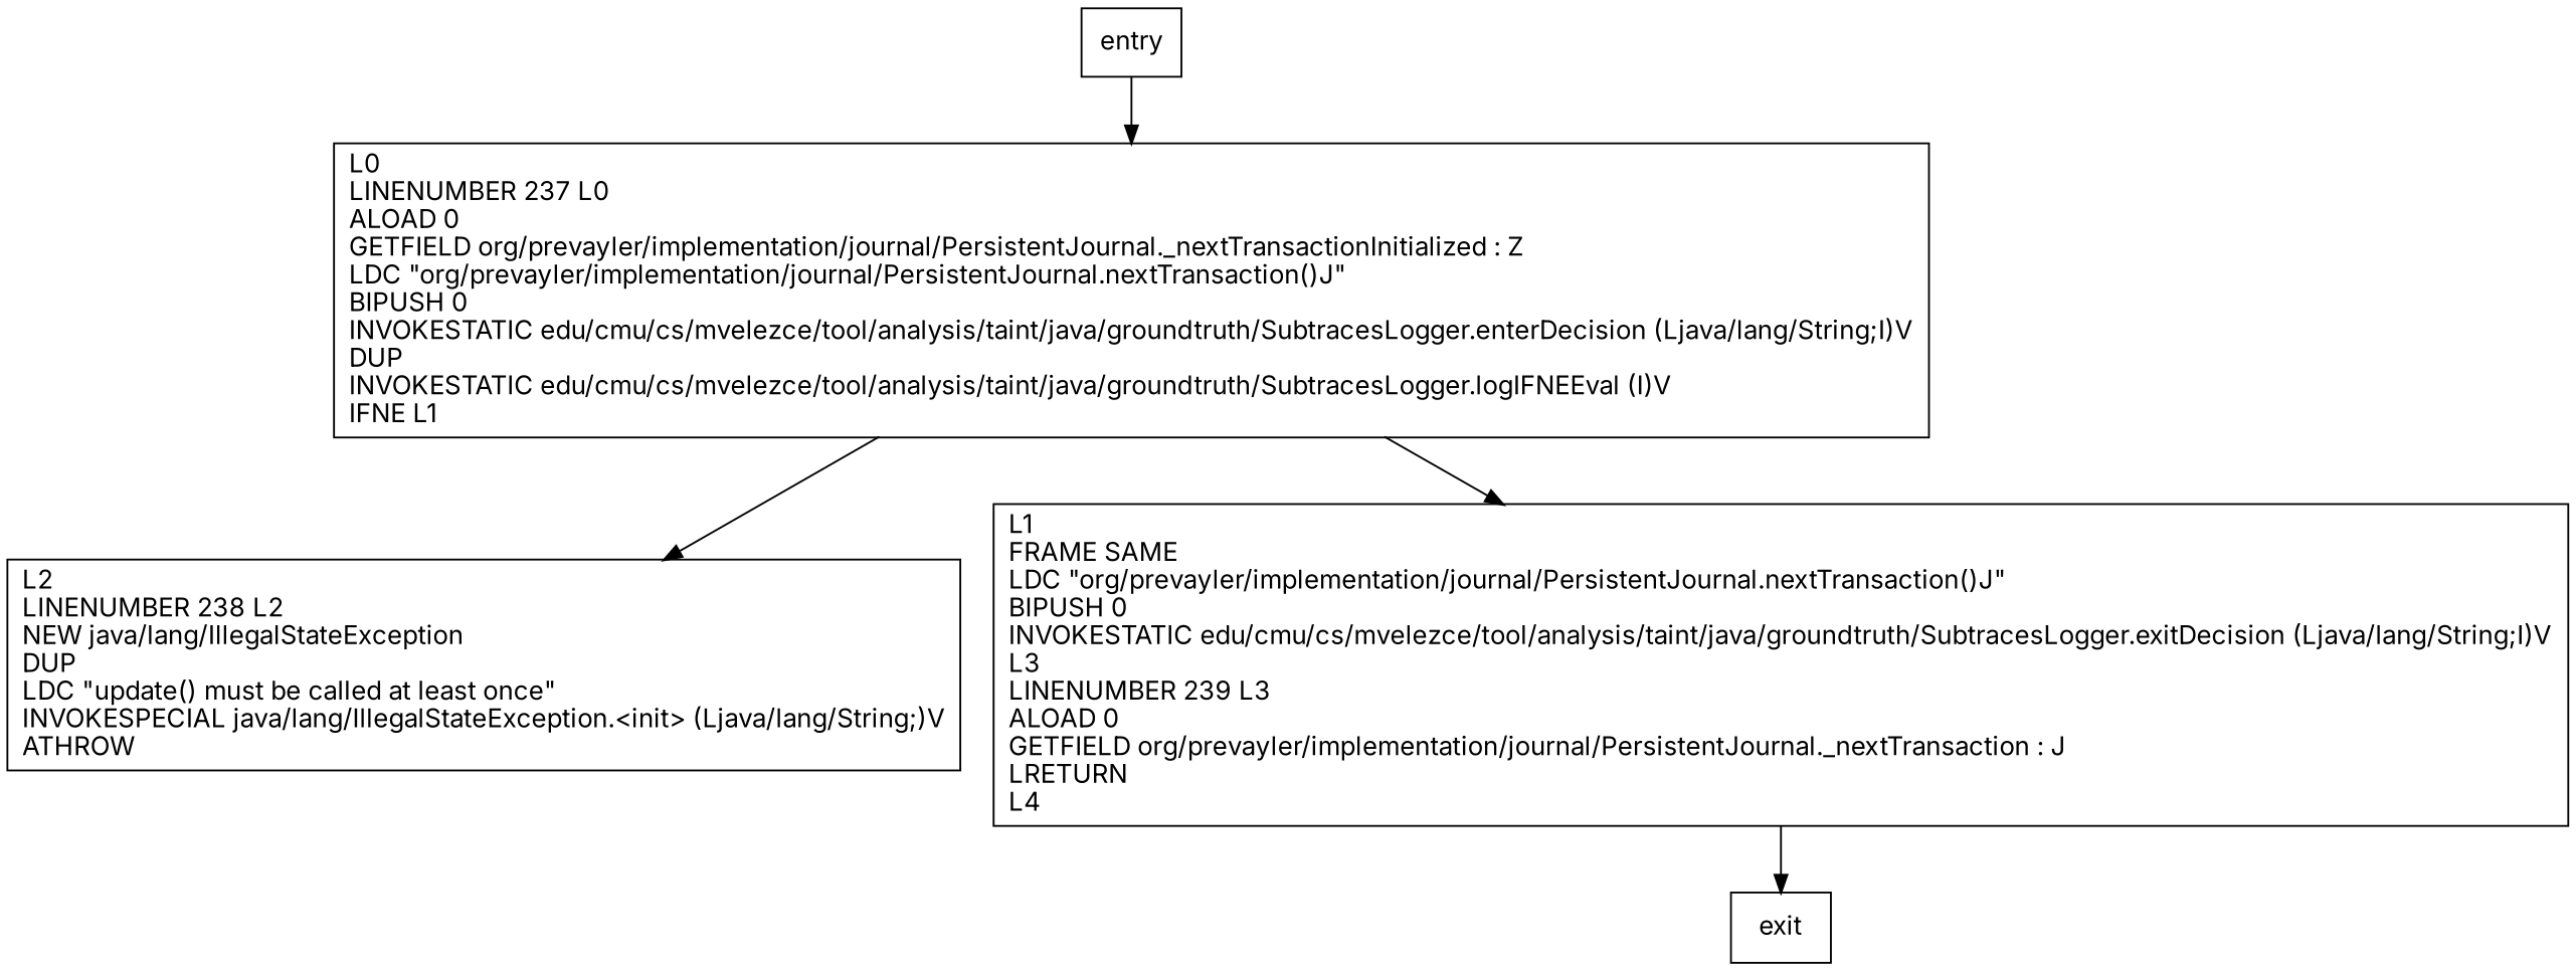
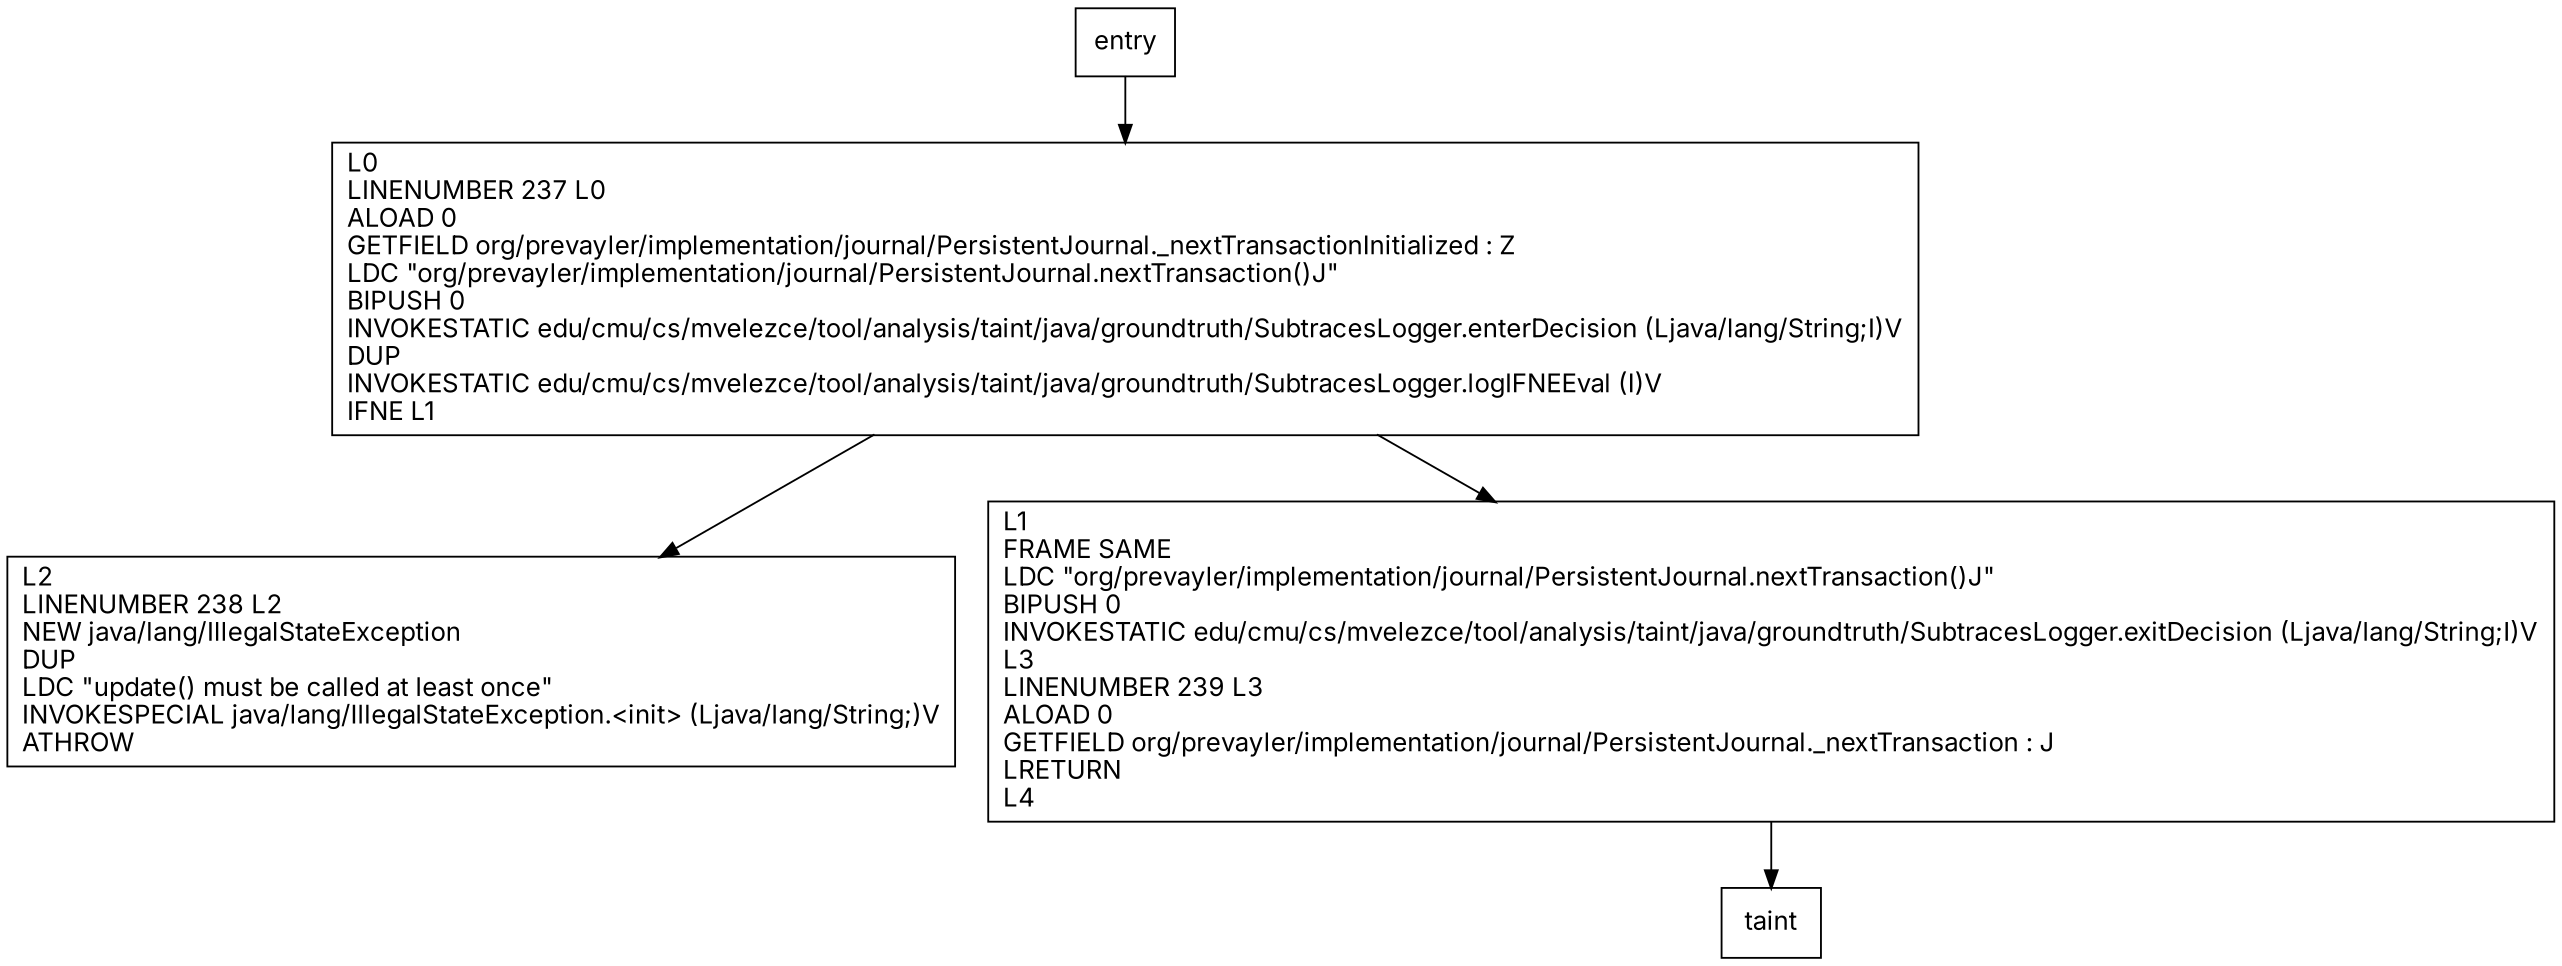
  digraph {
    fontname=Inter
    node [shape=record fontname=Inter]
    edge [fontname=Inter]
    n1 [label="L2\lLINENUMBER 238 L2\lNEW java/lang/IllegalStateException\lDUP\lLDC \"update() must be called at least once\"\lINVOKESPECIAL java/lang/IllegalStateException.\<init\> (Ljava/lang/String;)V\lATHROW\l"]
    n2 [label="L0\lLINENUMBER 237 L0\lALOAD 0\lGETFIELD org/prevayler/implementation/journal/PersistentJournal._nextTransactionInitialized : Z\lLDC \"org/prevayler/implementation/journal/PersistentJournal.nextTransaction()J\"\lBIPUSH 0\lINVOKESTATIC edu/cmu/cs/mvelezce/tool/analysis/taint/java/groundtruth/SubtracesLogger.enterDecision (Ljava/lang/String;I)V\lDUP\lINVOKESTATIC edu/cmu/cs/mvelezce/tool/analysis/taint/java/groundtruth/SubtracesLogger.logIFNEEval (I)V\lIFNE L1\l"]
    n3 [label="L1\lFRAME SAME\lLDC \"org/prevayler/implementation/journal/PersistentJournal.nextTransaction()J\"\lBIPUSH 0\lINVOKESTATIC edu/cmu/cs/mvelezce/tool/analysis/taint/java/groundtruth/SubtracesLogger.exitDecision (Ljava/lang/String;I)V\lL3\lLINENUMBER 239 L3\lALOAD 0\lGETFIELD org/prevayler/implementation/journal/PersistentJournal._nextTransaction : J\lLRETURN\lL4\l"]
-   exit
+   exit [label=taint]
    entry
    n2 -> n1
    n2 -> n3
    n3 -> exit
    entry -> n2
  }
